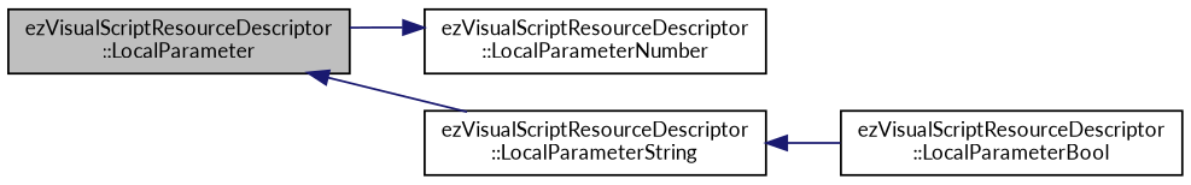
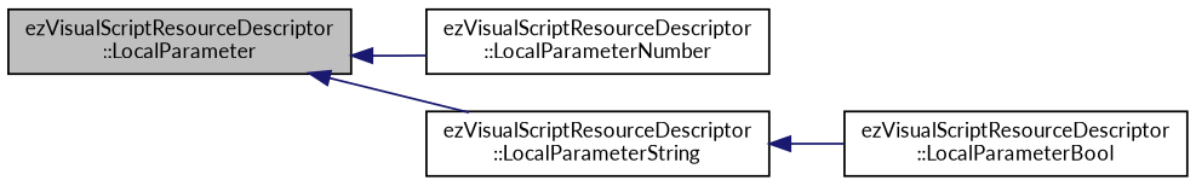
  digraph {
    fontname=Lato
    rankdir=LR
    node [color=black fillcolor=white fontname=Lato fontsize=10 shape=record style=filled]
    edge [color=midnightblue dir=back fontname=Lato fontsize=10 labelfontname=Helvetica labelfontsize=10 style=solid]
    n1 [fillcolor=grey75 fontcolor=black height=0.2 label="ezVisualScriptResourceDescriptor\l::LocalParameter" width=0.4]
    n2 [height=0.2 label="ezVisualScriptResourceDescriptor\l::LocalParameterNumber" width=0.4]
    n3 [height=0.2 label="ezVisualScriptResourceDescriptor\l::LocalParameterString" width=0.4]
    n4 [height=0.2 label="ezVisualScriptResourceDescriptor\l::LocalParameterBool" width=0.4]
-   n2 -> n1
+   n1 -> n2
    n1 -> n3
    n3 -> n4
  }
